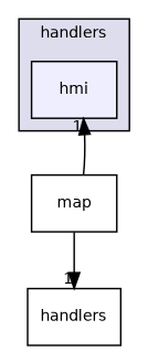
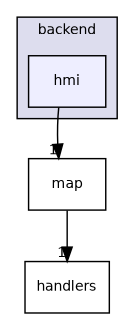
  digraph {
    compound=true
    node [fontname=Helvetica fontsize=10 shape=box]
    edge [headlabel=1 labeldistance=1.5 labelfontname=Helvetica labelfontsize=10]
    n1 [fillcolor="#eeeeff" label=hmi pencolor=black style=filled]
    n2 [label=map]
    n3 [label=handlers]
    subgraph cluster_1 {
      bgcolor="#ddddee"
      fontname=Helvetica
      fontsize=10
-     label=handlers
+     label=backend
      pencolor=black
      n1
    }
-   n2 -> n1
+   n1 -> n2
    n2 -> n3
  }
